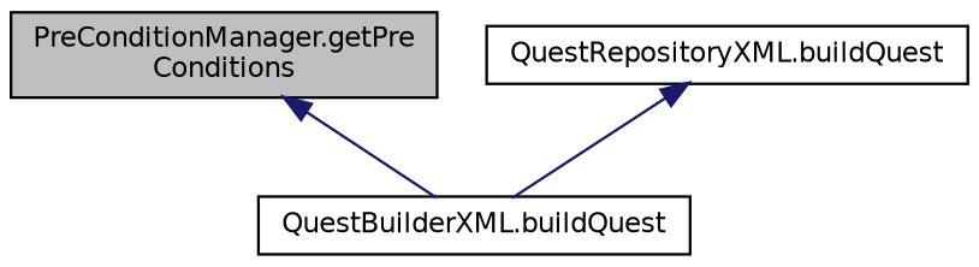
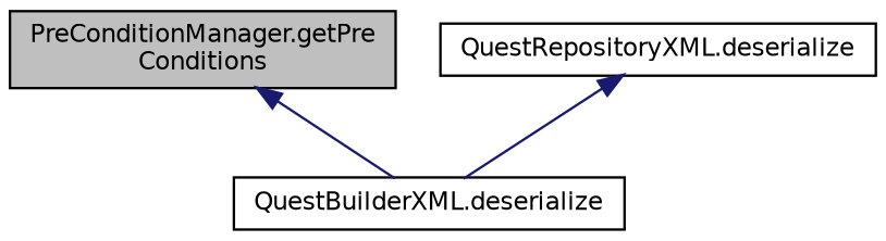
  digraph {
    rankdir=TB
    node [color=black fillcolor=white fontname=Helvetica fontsize=10 shape=record style=filled]
    edge [color=midnightblue dir=back fontname=Helvetica fontsize=10 labelfontname=Helvetica labelfontsize=10 style=solid]
    n1 [fillcolor=grey75 fontcolor=black height=0.2 label="PreConditionManager.getPre\lConditions" width=0.4]
-   n2 [height=0.2 label="QuestBuilderXML.buildQuest" width=0.4]
-   n3 [height=0.2 label="QuestRepositoryXML.buildQuest" width=0.4]
+   n2 [height=0.2 label="QuestBuilderXML.deserialize" width=0.4]
+   n3 [height=0.2 label="QuestRepositoryXML.deserialize" width=0.4]
    n1 -> n2
    n3 -> n2
  }
